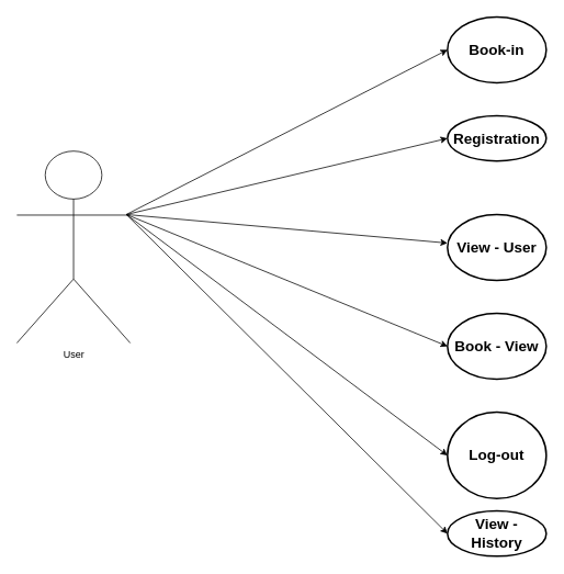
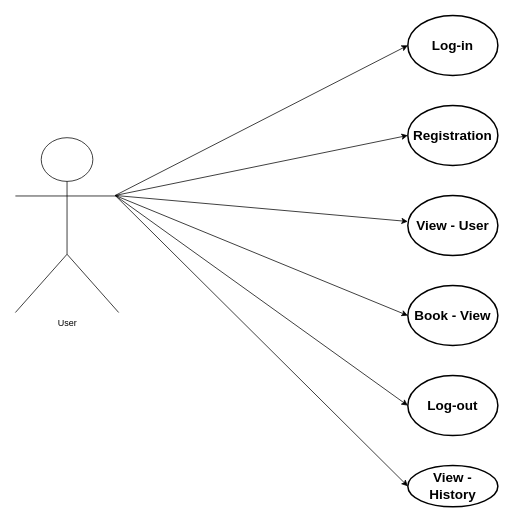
  <mxCell id="0" />
  <mxCell id="1" parent="0" />
  <mxCell id="2" value="User" style="shape=umlActor;verticalLabelPosition=bottom;verticalAlign=top;html=1;outlineConnect=0;" vertex="1" parent="1"><mxGeometry x="20" y="183" width="137.68" height="233" as="geometry" /></mxCell>
- <mxCell id="3" value="&lt;h2&gt;Registration&lt;/h2&gt;" style="strokeWidth=2;html=1;shape=mxgraph.flowchart.start_1;whiteSpace=wrap;" vertex="1" parent="1"><mxGeometry x="543" y="140" width="120" height="55" as="geometry" /></mxCell>
+ <mxCell id="3" value="&lt;h2&gt;Registration&lt;/h2&gt;" style="strokeWidth=2;html=1;shape=mxgraph.flowchart.start_1;whiteSpace=wrap;" vertex="1" parent="1"><mxGeometry x="543" y="140" width="120" height="80" as="geometry" /></mxCell>
  <mxCell id="4" value="&lt;h2&gt;View - User&lt;/h2&gt;" style="strokeWidth=2;html=1;shape=mxgraph.flowchart.start_1;whiteSpace=wrap;" vertex="1" parent="1"><mxGeometry x="543" y="260" width="120" height="80" as="geometry" /></mxCell>
  <mxCell id="5" value="&lt;h2&gt;Book - View&lt;/h2&gt;" style="strokeWidth=2;html=1;shape=mxgraph.flowchart.start_1;whiteSpace=wrap;" vertex="1" parent="1"><mxGeometry x="543" y="380" width="120" height="80" as="geometry" /></mxCell>
- <mxCell id="6" value="&lt;h2&gt;Log-out&lt;/h2&gt;" style="strokeWidth=2;html=1;shape=mxgraph.flowchart.start_1;whiteSpace=wrap;" vertex="1" parent="1"><mxGeometry x="543" y="500" width="120" height="105" as="geometry" /></mxCell>
- <mxCell id="7" value="&lt;h2&gt;Book-in&lt;/h2&gt;" style="strokeWidth=2;html=1;shape=mxgraph.flowchart.start_1;whiteSpace=wrap;" vertex="1" parent="1"><mxGeometry x="543" y="20" width="120" height="80" as="geometry" /></mxCell>
+ <mxCell id="6" value="&lt;h2&gt;Log-out&lt;/h2&gt;" style="strokeWidth=2;html=1;shape=mxgraph.flowchart.start_1;whiteSpace=wrap;" vertex="1" parent="1"><mxGeometry x="543" y="500" width="120" height="80" as="geometry" /></mxCell>
+ <mxCell id="7" value="&lt;h2&gt;Log-in&lt;/h2&gt;" style="strokeWidth=2;html=1;shape=mxgraph.flowchart.start_1;whiteSpace=wrap;" vertex="1" parent="1"><mxGeometry x="543" y="20" width="120" height="80" as="geometry" /></mxCell>
  <mxCell id="8" value="&lt;h2&gt;View - History&lt;/h2&gt;" style="strokeWidth=2;html=1;shape=mxgraph.flowchart.start_1;whiteSpace=wrap;" vertex="1" parent="1"><mxGeometry x="543" y="620" width="120" height="55" as="geometry" /></mxCell>
  <mxCell id="9" value="" style="endArrow=classic;html=1;rounded=0;" edge="1" parent="1" target="4"><mxGeometry width="50" height="50" relative="1" as="geometry"><mxPoint x="153" y="260" as="sourcePoint" /><mxPoint x="533" y="300" as="targetPoint" /></mxGeometry></mxCell>
  <mxCell id="10" value="" style="endArrow=classic;html=1;rounded=0;entryX=0;entryY=0.5;entryDx=0;entryDy=0;entryPerimeter=0;" edge="1" parent="1" target="3"><mxGeometry width="50" height="50" relative="1" as="geometry"><mxPoint x="153" y="260" as="sourcePoint" /><mxPoint x="533" y="300" as="targetPoint" /></mxGeometry></mxCell>
  <mxCell id="11" value="" style="endArrow=classic;html=1;rounded=0;entryX=0;entryY=0.5;entryDx=0;entryDy=0;entryPerimeter=0;" edge="1" parent="1" target="7"><mxGeometry width="50" height="50" relative="1" as="geometry"><mxPoint x="153" y="260" as="sourcePoint" /><mxPoint x="543" y="191" as="targetPoint" /></mxGeometry></mxCell>
  <mxCell id="12" value="" style="endArrow=classic;html=1;rounded=0;entryX=0;entryY=0.5;entryDx=0;entryDy=0;entryPerimeter=0;" edge="1" parent="1" target="5"><mxGeometry width="50" height="50" relative="1" as="geometry"><mxPoint x="153" y="260" as="sourcePoint" /><mxPoint x="543" y="295" as="targetPoint" /></mxGeometry></mxCell>
  <mxCell id="13" value="" style="endArrow=classic;html=1;rounded=0;entryX=0;entryY=0.5;entryDx=0;entryDy=0;entryPerimeter=0;" edge="1" parent="1" target="6"><mxGeometry width="50" height="50" relative="1" as="geometry"><mxPoint x="153" y="260" as="sourcePoint" /><mxPoint x="543" y="420" as="targetPoint" /></mxGeometry></mxCell>
  <mxCell id="14" value="" style="endArrow=classic;html=1;rounded=0;entryX=0;entryY=0.5;entryDx=0;entryDy=0;entryPerimeter=0;" edge="1" parent="1" target="8"><mxGeometry width="50" height="50" relative="1" as="geometry"><mxPoint x="153" y="260" as="sourcePoint" /><mxPoint x="553" y="550" as="targetPoint" /></mxGeometry></mxCell>
